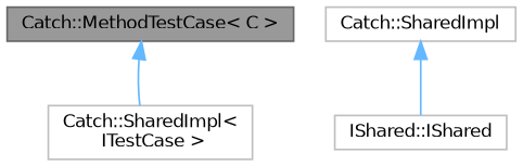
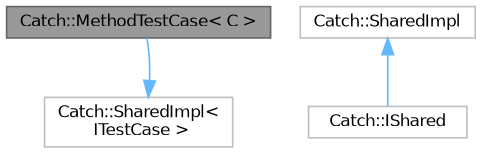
  digraph {
    node [color=grey75 fillcolor=white fontname=Helvetica fontsize=10 shape=box style=filled]
    edge [color=steelblue1 dir=back fontname=Helvetica fontsize=10 labelfontname=Helvetica labelfontsize=10 style=solid]
    n1 [color=gray40 fillcolor=grey60 fontcolor=black height=0.2 label="Catch::MethodTestCase\< C \>" width=0.4]
    n2 [height=0.2 label="Catch::SharedImpl\<\l ITestCase \>" width=0.4]
-   n3 [height=0.2 label="IShared::IShared" width=0.4]
+   n3 [height=0.2 label="Catch::IShared" width=0.4]
    n4 [height=0.2 label="Catch::SharedImpl" width=0.4]
-   n1 -> n2
+   n2 -> n1
    n4 -> n3
  }
